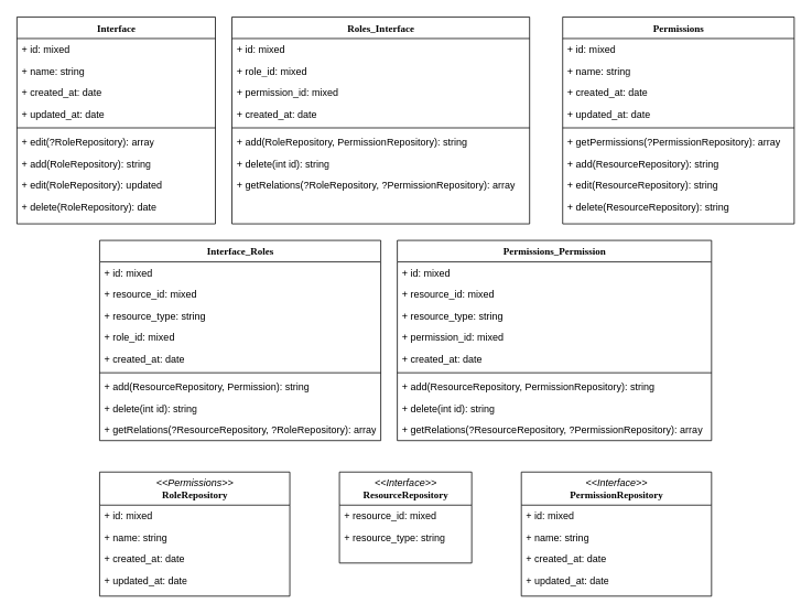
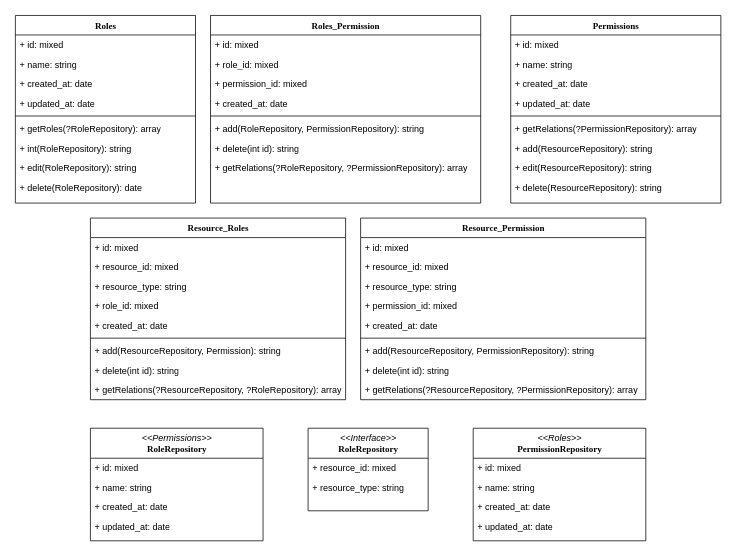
  <mxCell id="0" />
  <mxCell id="1" parent="0" />
  <mxCell id="2" value="Permissions" style="swimlane;html=1;fontStyle=1;align=center;verticalAlign=top;childLayout=stackLayout;horizontal=1;startSize=26;horizontalStack=0;resizeParent=1;resizeLast=0;collapsible=1;marginBottom=0;swimlaneFillColor=#ffffff;rounded=0;shadow=0;comic=0;labelBackgroundColor=none;strokeWidth=1;fillColor=none;fontFamily=Verdana;fontSize=12" vertex="1" parent="1"><mxGeometry x="680" y="20" width="280" height="250" as="geometry" /></mxCell>
  <mxCell id="3" value="+ id: mixed" style="text;html=1;strokeColor=none;fillColor=none;align=left;verticalAlign=top;spacingLeft=4;spacingRight=4;whiteSpace=wrap;overflow=hidden;rotatable=0;points=[[0,0.5],[1,0.5]];portConstraint=eastwest;" vertex="1" parent="2"><mxGeometry y="26" width="280" height="26" as="geometry" /></mxCell>
  <mxCell id="4" value="+ name: string" style="text;html=1;strokeColor=none;fillColor=none;align=left;verticalAlign=top;spacingLeft=4;spacingRight=4;whiteSpace=wrap;overflow=hidden;rotatable=0;points=[[0,0.5],[1,0.5]];portConstraint=eastwest;" vertex="1" parent="2"><mxGeometry y="52" width="280" height="26" as="geometry" /></mxCell>
  <mxCell id="5" value="+ created_at: date" style="text;html=1;strokeColor=none;fillColor=none;align=left;verticalAlign=top;spacingLeft=4;spacingRight=4;whiteSpace=wrap;overflow=hidden;rotatable=0;points=[[0,0.5],[1,0.5]];portConstraint=eastwest;" vertex="1" parent="2"><mxGeometry y="78" width="280" height="26" as="geometry" /></mxCell>
  <mxCell id="6" value="+ updated_at: date" style="text;html=1;strokeColor=none;fillColor=none;align=left;verticalAlign=top;spacingLeft=4;spacingRight=4;whiteSpace=wrap;overflow=hidden;rotatable=0;points=[[0,0.5],[1,0.5]];portConstraint=eastwest;" vertex="1" parent="2"><mxGeometry y="104" width="280" height="26" as="geometry" /></mxCell>
  <mxCell id="7" value="" style="line;html=1;strokeWidth=1;fillColor=none;align=left;verticalAlign=middle;spacingTop=-1;spacingLeft=3;spacingRight=3;rotatable=0;labelPosition=right;points=[];portConstraint=eastwest;" vertex="1" parent="2"><mxGeometry y="130" width="280" height="8" as="geometry" /></mxCell>
- <mxCell id="8" value="+ getPermissions(?PermissionRepository): array" style="text;html=1;strokeColor=none;fillColor=none;align=left;verticalAlign=top;spacingLeft=4;spacingRight=4;whiteSpace=wrap;overflow=hidden;rotatable=0;points=[[0,0.5],[1,0.5]];portConstraint=eastwest;" vertex="1" parent="2"><mxGeometry y="138" width="280" height="26" as="geometry" /></mxCell>
+ <mxCell id="8" value="+ getRelations(?PermissionRepository): array" style="text;html=1;strokeColor=none;fillColor=none;align=left;verticalAlign=top;spacingLeft=4;spacingRight=4;whiteSpace=wrap;overflow=hidden;rotatable=0;points=[[0,0.5],[1,0.5]];portConstraint=eastwest;" vertex="1" parent="2"><mxGeometry y="138" width="280" height="26" as="geometry" /></mxCell>
  <mxCell id="9" value="+ add(ResourceRepository): string" style="text;html=1;strokeColor=none;fillColor=none;align=left;verticalAlign=top;spacingLeft=4;spacingRight=4;whiteSpace=wrap;overflow=hidden;rotatable=0;points=[[0,0.5],[1,0.5]];portConstraint=eastwest;" vertex="1" parent="2"><mxGeometry y="164" width="280" height="26" as="geometry" /></mxCell>
  <mxCell id="10" value="+ edit(ResourceRepository): string" style="text;html=1;strokeColor=none;fillColor=none;align=left;verticalAlign=top;spacingLeft=4;spacingRight=4;whiteSpace=wrap;overflow=hidden;rotatable=0;points=[[0,0.5],[1,0.5]];portConstraint=eastwest;" vertex="1" parent="2"><mxGeometry y="190" width="280" height="26" as="geometry" /></mxCell>
  <mxCell id="11" value="+ delete(ResourceRepository): string" style="text;html=1;strokeColor=none;fillColor=none;align=left;verticalAlign=top;spacingLeft=4;spacingRight=4;whiteSpace=wrap;overflow=hidden;rotatable=0;points=[[0,0.5],[1,0.5]];portConstraint=eastwest;" vertex="1" parent="2"><mxGeometry y="216" width="280" height="34" as="geometry" /></mxCell>
- <mxCell id="12" value="Roles_Interface" style="swimlane;html=1;fontStyle=1;align=center;verticalAlign=top;childLayout=stackLayout;horizontal=1;startSize=26;horizontalStack=0;resizeParent=1;resizeLast=0;collapsible=1;marginBottom=0;swimlaneFillColor=#ffffff;rounded=0;shadow=0;comic=0;labelBackgroundColor=none;strokeWidth=1;fillColor=none;fontFamily=Verdana;fontSize=12" vertex="1" parent="1"><mxGeometry x="280" y="20" width="360" height="250" as="geometry" /></mxCell>
+ <mxCell id="12" value="Roles_Permission" style="swimlane;html=1;fontStyle=1;align=center;verticalAlign=top;childLayout=stackLayout;horizontal=1;startSize=26;horizontalStack=0;resizeParent=1;resizeLast=0;collapsible=1;marginBottom=0;swimlaneFillColor=#ffffff;rounded=0;shadow=0;comic=0;labelBackgroundColor=none;strokeWidth=1;fillColor=none;fontFamily=Verdana;fontSize=12" vertex="1" parent="1"><mxGeometry x="280" y="20" width="360" height="250" as="geometry" /></mxCell>
  <mxCell id="13" value="+ id: mixed" style="text;html=1;strokeColor=none;fillColor=none;align=left;verticalAlign=top;spacingLeft=4;spacingRight=4;whiteSpace=wrap;overflow=hidden;rotatable=0;points=[[0,0.5],[1,0.5]];portConstraint=eastwest;" vertex="1" parent="12"><mxGeometry y="26" width="360" height="26" as="geometry" /></mxCell>
  <mxCell id="14" value="+ role_id: mixed" style="text;html=1;strokeColor=none;fillColor=none;align=left;verticalAlign=top;spacingLeft=4;spacingRight=4;whiteSpace=wrap;overflow=hidden;rotatable=0;points=[[0,0.5],[1,0.5]];portConstraint=eastwest;" vertex="1" parent="12"><mxGeometry y="52" width="360" height="26" as="geometry" /></mxCell>
  <mxCell id="15" value="+ permission_id: mixed" style="text;html=1;strokeColor=none;fillColor=none;align=left;verticalAlign=top;spacingLeft=4;spacingRight=4;whiteSpace=wrap;overflow=hidden;rotatable=0;points=[[0,0.5],[1,0.5]];portConstraint=eastwest;" vertex="1" parent="12"><mxGeometry y="78" width="360" height="26" as="geometry" /></mxCell>
  <mxCell id="16" value="+ created_at: date" style="text;html=1;strokeColor=none;fillColor=none;align=left;verticalAlign=top;spacingLeft=4;spacingRight=4;whiteSpace=wrap;overflow=hidden;rotatable=0;points=[[0,0.5],[1,0.5]];portConstraint=eastwest;" vertex="1" parent="12"><mxGeometry y="104" width="360" height="26" as="geometry" /></mxCell>
  <mxCell id="17" value="" style="line;html=1;strokeWidth=1;fillColor=none;align=left;verticalAlign=middle;spacingTop=-1;spacingLeft=3;spacingRight=3;rotatable=0;labelPosition=right;points=[];portConstraint=eastwest;" vertex="1" parent="12"><mxGeometry y="130" width="360" height="8" as="geometry" /></mxCell>
  <mxCell id="18" value="+ add(RoleRepository, PermissionRepository): string" style="text;html=1;strokeColor=none;fillColor=none;align=left;verticalAlign=top;spacingLeft=4;spacingRight=4;whiteSpace=wrap;overflow=hidden;rotatable=0;points=[[0,0.5],[1,0.5]];portConstraint=eastwest;" vertex="1" parent="12"><mxGeometry y="138" width="360" height="26" as="geometry" /></mxCell>
  <mxCell id="19" value="+ delete(int id): string" style="text;html=1;strokeColor=none;fillColor=none;align=left;verticalAlign=top;spacingLeft=4;spacingRight=4;whiteSpace=wrap;overflow=hidden;rotatable=0;points=[[0,0.5],[1,0.5]];portConstraint=eastwest;" vertex="1" parent="12"><mxGeometry y="164" width="360" height="26" as="geometry" /></mxCell>
  <mxCell id="20" value="+ getRelations(?RoleRepository, ?PermissionRepository): array" style="text;html=1;strokeColor=none;fillColor=none;align=left;verticalAlign=top;spacingLeft=4;spacingRight=4;whiteSpace=wrap;overflow=hidden;rotatable=0;points=[[0,0.5],[1,0.5]];portConstraint=eastwest;" vertex="1" parent="12"><mxGeometry y="190" width="360" height="26" as="geometry" /></mxCell>
- <mxCell id="21" value="Interface_Roles" style="swimlane;html=1;fontStyle=1;align=center;verticalAlign=top;childLayout=stackLayout;horizontal=1;startSize=26;horizontalStack=0;resizeParent=1;resizeLast=0;collapsible=1;marginBottom=0;swimlaneFillColor=#ffffff;rounded=0;shadow=0;comic=0;labelBackgroundColor=none;strokeWidth=1;fillColor=none;fontFamily=Verdana;fontSize=12" vertex="1" parent="1"><mxGeometry x="120" y="290" width="340" height="242" as="geometry" /></mxCell>
+ <mxCell id="21" value="Resource_Roles" style="swimlane;html=1;fontStyle=1;align=center;verticalAlign=top;childLayout=stackLayout;horizontal=1;startSize=26;horizontalStack=0;resizeParent=1;resizeLast=0;collapsible=1;marginBottom=0;swimlaneFillColor=#ffffff;rounded=0;shadow=0;comic=0;labelBackgroundColor=none;strokeWidth=1;fillColor=none;fontFamily=Verdana;fontSize=12" vertex="1" parent="1"><mxGeometry x="120" y="290" width="340" height="242" as="geometry" /></mxCell>
  <mxCell id="22" value="+ id: mixed" style="text;html=1;strokeColor=none;fillColor=none;align=left;verticalAlign=top;spacingLeft=4;spacingRight=4;whiteSpace=wrap;overflow=hidden;rotatable=0;points=[[0,0.5],[1,0.5]];portConstraint=eastwest;" vertex="1" parent="21"><mxGeometry y="26" width="340" height="26" as="geometry" /></mxCell>
  <mxCell id="23" value="+ resource_id: mixed" style="text;html=1;strokeColor=none;fillColor=none;align=left;verticalAlign=top;spacingLeft=4;spacingRight=4;whiteSpace=wrap;overflow=hidden;rotatable=0;points=[[0,0.5],[1,0.5]];portConstraint=eastwest;" vertex="1" parent="21"><mxGeometry y="52" width="340" height="26" as="geometry" /></mxCell>
  <mxCell id="24" value="+ resource_type: string" style="text;html=1;strokeColor=none;fillColor=none;align=left;verticalAlign=top;spacingLeft=4;spacingRight=4;whiteSpace=wrap;overflow=hidden;rotatable=0;points=[[0,0.5],[1,0.5]];portConstraint=eastwest;" vertex="1" parent="21"><mxGeometry y="78" width="340" height="26" as="geometry" /></mxCell>
  <mxCell id="25" value="+ role_id: mixed" style="text;html=1;strokeColor=none;fillColor=none;align=left;verticalAlign=top;spacingLeft=4;spacingRight=4;whiteSpace=wrap;overflow=hidden;rotatable=0;points=[[0,0.5],[1,0.5]];portConstraint=eastwest;" vertex="1" parent="21"><mxGeometry y="104" width="340" height="26" as="geometry" /></mxCell>
  <mxCell id="26" value="+ created_at: date" style="text;html=1;strokeColor=none;fillColor=none;align=left;verticalAlign=top;spacingLeft=4;spacingRight=4;whiteSpace=wrap;overflow=hidden;rotatable=0;points=[[0,0.5],[1,0.5]];portConstraint=eastwest;" vertex="1" parent="21"><mxGeometry y="130" width="340" height="26" as="geometry" /></mxCell>
  <mxCell id="27" value="" style="line;html=1;strokeWidth=1;fillColor=none;align=left;verticalAlign=middle;spacingTop=-1;spacingLeft=3;spacingRight=3;rotatable=0;labelPosition=right;points=[];portConstraint=eastwest;" vertex="1" parent="21"><mxGeometry y="156" width="340" height="8" as="geometry" /></mxCell>
  <mxCell id="28" value="+ add(ResourceRepository, Permission): string" style="text;html=1;strokeColor=none;fillColor=none;align=left;verticalAlign=top;spacingLeft=4;spacingRight=4;whiteSpace=wrap;overflow=hidden;rotatable=0;points=[[0,0.5],[1,0.5]];portConstraint=eastwest;" vertex="1" parent="21"><mxGeometry y="164" width="340" height="26" as="geometry" /></mxCell>
  <mxCell id="29" value="+ delete(int id): string" style="text;html=1;strokeColor=none;fillColor=none;align=left;verticalAlign=top;spacingLeft=4;spacingRight=4;whiteSpace=wrap;overflow=hidden;rotatable=0;points=[[0,0.5],[1,0.5]];portConstraint=eastwest;" vertex="1" parent="21"><mxGeometry y="190" width="340" height="26" as="geometry" /></mxCell>
  <mxCell id="30" value="+ getRelations(?ResourceRepository, ?RoleRepository): array" style="text;html=1;strokeColor=none;fillColor=none;align=left;verticalAlign=top;spacingLeft=4;spacingRight=4;whiteSpace=wrap;overflow=hidden;rotatable=0;points=[[0,0.5],[1,0.5]];portConstraint=eastwest;" vertex="1" parent="21"><mxGeometry y="216" width="340" height="26" as="geometry" /></mxCell>
- <mxCell id="31" value="&lt;i style=&quot;font-family: &amp;#34;helvetica&amp;#34; ; font-weight: 400&quot;&gt;&amp;lt;&amp;lt;Interface&amp;gt;&amp;gt;&lt;br&gt;&lt;/i&gt;ResourceRepository" style="swimlane;html=1;fontStyle=1;align=center;verticalAlign=top;childLayout=stackLayout;horizontal=1;startSize=40;horizontalStack=0;resizeParent=1;resizeLast=0;collapsible=1;marginBottom=0;swimlaneFillColor=#ffffff;rounded=0;shadow=0;comic=0;labelBackgroundColor=none;strokeWidth=1;fillColor=none;fontFamily=Verdana;fontSize=12" vertex="1" parent="1"><mxGeometry x="410" y="570" width="160" height="110" as="geometry" /></mxCell>
+ <mxCell id="31" value="&lt;i style=&quot;font-family: &amp;#34;helvetica&amp;#34; ; font-weight: 400&quot;&gt;&amp;lt;&amp;lt;Interface&amp;gt;&amp;gt;&lt;br&gt;&lt;/i&gt;RoleRepository" style="swimlane;html=1;fontStyle=1;align=center;verticalAlign=top;childLayout=stackLayout;horizontal=1;startSize=40;horizontalStack=0;resizeParent=1;resizeLast=0;collapsible=1;marginBottom=0;swimlaneFillColor=#ffffff;rounded=0;shadow=0;comic=0;labelBackgroundColor=none;strokeWidth=1;fillColor=none;fontFamily=Verdana;fontSize=12" vertex="1" parent="1"><mxGeometry x="410" y="570" width="160" height="110" as="geometry" /></mxCell>
  <mxCell id="32" value="+ resource_id: mixed" style="text;html=1;strokeColor=none;fillColor=none;align=left;verticalAlign=top;spacingLeft=4;spacingRight=4;whiteSpace=wrap;overflow=hidden;rotatable=0;points=[[0,0.5],[1,0.5]];portConstraint=eastwest;" vertex="1" parent="31"><mxGeometry y="40" width="160" height="26" as="geometry" /></mxCell>
  <mxCell id="33" value="+ resource_type: string" style="text;html=1;strokeColor=none;fillColor=none;align=left;verticalAlign=top;spacingLeft=4;spacingRight=4;whiteSpace=wrap;overflow=hidden;rotatable=0;points=[[0,0.5],[1,0.5]];portConstraint=eastwest;" vertex="1" parent="31"><mxGeometry y="66" width="160" height="26" as="geometry" /></mxCell>
- <mxCell id="34" value="Interface" style="swimlane;html=1;fontStyle=1;align=center;verticalAlign=top;childLayout=stackLayout;horizontal=1;startSize=26;horizontalStack=0;resizeParent=1;resizeLast=0;collapsible=1;marginBottom=0;swimlaneFillColor=#ffffff;rounded=0;shadow=0;comic=0;labelBackgroundColor=none;strokeWidth=1;fillColor=none;fontFamily=Verdana;fontSize=12" vertex="1" parent="1"><mxGeometry x="20" y="20" width="240" height="250" as="geometry" /></mxCell>
+ <mxCell id="34" value="Roles" style="swimlane;html=1;fontStyle=1;align=center;verticalAlign=top;childLayout=stackLayout;horizontal=1;startSize=26;horizontalStack=0;resizeParent=1;resizeLast=0;collapsible=1;marginBottom=0;swimlaneFillColor=#ffffff;rounded=0;shadow=0;comic=0;labelBackgroundColor=none;strokeWidth=1;fillColor=none;fontFamily=Verdana;fontSize=12" vertex="1" parent="1"><mxGeometry x="20" y="20" width="240" height="250" as="geometry" /></mxCell>
  <mxCell id="35" value="+ id: mixed" style="text;html=1;strokeColor=none;fillColor=none;align=left;verticalAlign=top;spacingLeft=4;spacingRight=4;whiteSpace=wrap;overflow=hidden;rotatable=0;points=[[0,0.5],[1,0.5]];portConstraint=eastwest;" vertex="1" parent="34"><mxGeometry y="26" width="240" height="26" as="geometry" /></mxCell>
  <mxCell id="36" value="+ name: string" style="text;html=1;strokeColor=none;fillColor=none;align=left;verticalAlign=top;spacingLeft=4;spacingRight=4;whiteSpace=wrap;overflow=hidden;rotatable=0;points=[[0,0.5],[1,0.5]];portConstraint=eastwest;" vertex="1" parent="34"><mxGeometry y="52" width="240" height="26" as="geometry" /></mxCell>
  <mxCell id="37" value="+ created_at: date" style="text;html=1;strokeColor=none;fillColor=none;align=left;verticalAlign=top;spacingLeft=4;spacingRight=4;whiteSpace=wrap;overflow=hidden;rotatable=0;points=[[0,0.5],[1,0.5]];portConstraint=eastwest;" vertex="1" parent="34"><mxGeometry y="78" width="240" height="26" as="geometry" /></mxCell>
  <mxCell id="38" value="+ updated_at: date" style="text;html=1;strokeColor=none;fillColor=none;align=left;verticalAlign=top;spacingLeft=4;spacingRight=4;whiteSpace=wrap;overflow=hidden;rotatable=0;points=[[0,0.5],[1,0.5]];portConstraint=eastwest;" vertex="1" parent="34"><mxGeometry y="104" width="240" height="26" as="geometry" /></mxCell>
  <mxCell id="39" value="" style="line;html=1;strokeWidth=1;fillColor=none;align=left;verticalAlign=middle;spacingTop=-1;spacingLeft=3;spacingRight=3;rotatable=0;labelPosition=right;points=[];portConstraint=eastwest;" vertex="1" parent="34"><mxGeometry y="130" width="240" height="8" as="geometry" /></mxCell>
- <mxCell id="40" value="+ edit(?RoleRepository): array" style="text;html=1;strokeColor=none;fillColor=none;align=left;verticalAlign=top;spacingLeft=4;spacingRight=4;whiteSpace=wrap;overflow=hidden;rotatable=0;points=[[0,0.5],[1,0.5]];portConstraint=eastwest;" vertex="1" parent="34"><mxGeometry y="138" width="240" height="26" as="geometry" /></mxCell>
- <mxCell id="41" value="+ add(RoleRepository): string" style="text;html=1;strokeColor=none;fillColor=none;align=left;verticalAlign=top;spacingLeft=4;spacingRight=4;whiteSpace=wrap;overflow=hidden;rotatable=0;points=[[0,0.5],[1,0.5]];portConstraint=eastwest;" vertex="1" parent="34"><mxGeometry y="164" width="240" height="26" as="geometry" /></mxCell>
- <mxCell id="42" value="+ edit(RoleRepository): updated" style="text;html=1;strokeColor=none;fillColor=none;align=left;verticalAlign=top;spacingLeft=4;spacingRight=4;whiteSpace=wrap;overflow=hidden;rotatable=0;points=[[0,0.5],[1,0.5]];portConstraint=eastwest;" vertex="1" parent="34"><mxGeometry y="190" width="240" height="26" as="geometry" /></mxCell>
+ <mxCell id="40" value="+ getRoles(?RoleRepository): array" style="text;html=1;strokeColor=none;fillColor=none;align=left;verticalAlign=top;spacingLeft=4;spacingRight=4;whiteSpace=wrap;overflow=hidden;rotatable=0;points=[[0,0.5],[1,0.5]];portConstraint=eastwest;" vertex="1" parent="34"><mxGeometry y="138" width="240" height="26" as="geometry" /></mxCell>
+ <mxCell id="41" value="+ int(RoleRepository): string" style="text;html=1;strokeColor=none;fillColor=none;align=left;verticalAlign=top;spacingLeft=4;spacingRight=4;whiteSpace=wrap;overflow=hidden;rotatable=0;points=[[0,0.5],[1,0.5]];portConstraint=eastwest;" vertex="1" parent="34"><mxGeometry y="164" width="240" height="26" as="geometry" /></mxCell>
+ <mxCell id="42" value="+ edit(RoleRepository): string" style="text;html=1;strokeColor=none;fillColor=none;align=left;verticalAlign=top;spacingLeft=4;spacingRight=4;whiteSpace=wrap;overflow=hidden;rotatable=0;points=[[0,0.5],[1,0.5]];portConstraint=eastwest;" vertex="1" parent="34"><mxGeometry y="190" width="240" height="26" as="geometry" /></mxCell>
  <mxCell id="43" value="+ delete(RoleRepository): date" style="text;html=1;strokeColor=none;fillColor=none;align=left;verticalAlign=top;spacingLeft=4;spacingRight=4;whiteSpace=wrap;overflow=hidden;rotatable=0;points=[[0,0.5],[1,0.5]];portConstraint=eastwest;" vertex="1" parent="34"><mxGeometry y="216" width="240" height="34" as="geometry" /></mxCell>
- <mxCell id="44" value="Permissions_Permission" style="swimlane;html=1;fontStyle=1;align=center;verticalAlign=top;childLayout=stackLayout;horizontal=1;startSize=26;horizontalStack=0;resizeParent=1;resizeLast=0;collapsible=1;marginBottom=0;swimlaneFillColor=#ffffff;rounded=0;shadow=0;comic=0;labelBackgroundColor=none;strokeWidth=1;fillColor=none;fontFamily=Verdana;fontSize=12" vertex="1" parent="1"><mxGeometry x="480" y="290" width="380" height="242" as="geometry" /></mxCell>
+ <mxCell id="44" value="Resource_Permission" style="swimlane;html=1;fontStyle=1;align=center;verticalAlign=top;childLayout=stackLayout;horizontal=1;startSize=26;horizontalStack=0;resizeParent=1;resizeLast=0;collapsible=1;marginBottom=0;swimlaneFillColor=#ffffff;rounded=0;shadow=0;comic=0;labelBackgroundColor=none;strokeWidth=1;fillColor=none;fontFamily=Verdana;fontSize=12" vertex="1" parent="1"><mxGeometry x="480" y="290" width="380" height="242" as="geometry" /></mxCell>
  <mxCell id="45" value="+ id: mixed" style="text;html=1;strokeColor=none;fillColor=none;align=left;verticalAlign=top;spacingLeft=4;spacingRight=4;whiteSpace=wrap;overflow=hidden;rotatable=0;points=[[0,0.5],[1,0.5]];portConstraint=eastwest;" vertex="1" parent="44"><mxGeometry y="26" width="380" height="26" as="geometry" /></mxCell>
  <mxCell id="46" value="+ resource_id: mixed" style="text;html=1;strokeColor=none;fillColor=none;align=left;verticalAlign=top;spacingLeft=4;spacingRight=4;whiteSpace=wrap;overflow=hidden;rotatable=0;points=[[0,0.5],[1,0.5]];portConstraint=eastwest;" vertex="1" parent="44"><mxGeometry y="52" width="380" height="26" as="geometry" /></mxCell>
  <mxCell id="47" value="+ resource_type: string" style="text;html=1;strokeColor=none;fillColor=none;align=left;verticalAlign=top;spacingLeft=4;spacingRight=4;whiteSpace=wrap;overflow=hidden;rotatable=0;points=[[0,0.5],[1,0.5]];portConstraint=eastwest;" vertex="1" parent="44"><mxGeometry y="78" width="380" height="26" as="geometry" /></mxCell>
  <mxCell id="48" value="+ permission_id: mixed" style="text;html=1;strokeColor=none;fillColor=none;align=left;verticalAlign=top;spacingLeft=4;spacingRight=4;whiteSpace=wrap;overflow=hidden;rotatable=0;points=[[0,0.5],[1,0.5]];portConstraint=eastwest;" vertex="1" parent="44"><mxGeometry y="104" width="380" height="26" as="geometry" /></mxCell>
  <mxCell id="49" value="+ created_at: date" style="text;html=1;strokeColor=none;fillColor=none;align=left;verticalAlign=top;spacingLeft=4;spacingRight=4;whiteSpace=wrap;overflow=hidden;rotatable=0;points=[[0,0.5],[1,0.5]];portConstraint=eastwest;" vertex="1" parent="44"><mxGeometry y="130" width="380" height="26" as="geometry" /></mxCell>
  <mxCell id="50" value="" style="line;html=1;strokeWidth=1;fillColor=none;align=left;verticalAlign=middle;spacingTop=-1;spacingLeft=3;spacingRight=3;rotatable=0;labelPosition=right;points=[];portConstraint=eastwest;" vertex="1" parent="44"><mxGeometry y="156" width="380" height="8" as="geometry" /></mxCell>
  <mxCell id="51" value="+ add(ResourceRepository, PermissionRepository): string" style="text;html=1;strokeColor=none;fillColor=none;align=left;verticalAlign=top;spacingLeft=4;spacingRight=4;whiteSpace=wrap;overflow=hidden;rotatable=0;points=[[0,0.5],[1,0.5]];portConstraint=eastwest;" vertex="1" parent="44"><mxGeometry y="164" width="380" height="26" as="geometry" /></mxCell>
  <mxCell id="52" value="+ delete(int id): string" style="text;html=1;strokeColor=none;fillColor=none;align=left;verticalAlign=top;spacingLeft=4;spacingRight=4;whiteSpace=wrap;overflow=hidden;rotatable=0;points=[[0,0.5],[1,0.5]];portConstraint=eastwest;" vertex="1" parent="44"><mxGeometry y="190" width="380" height="26" as="geometry" /></mxCell>
  <mxCell id="53" value="+ getRelations(?ResourceRepository, ?PermissionRepository): array" style="text;html=1;strokeColor=none;fillColor=none;align=left;verticalAlign=top;spacingLeft=4;spacingRight=4;whiteSpace=wrap;overflow=hidden;rotatable=0;points=[[0,0.5],[1,0.5]];portConstraint=eastwest;" vertex="1" parent="44"><mxGeometry y="216" width="380" height="26" as="geometry" /></mxCell>
- <mxCell id="54" value="&lt;i style=&quot;font-family: &amp;#34;helvetica&amp;#34; ; font-weight: 400&quot;&gt;&amp;lt;&amp;lt;Interface&amp;gt;&amp;gt;&lt;br&gt;&lt;/i&gt;PermissionRepository" style="swimlane;html=1;fontStyle=1;align=center;verticalAlign=top;childLayout=stackLayout;horizontal=1;startSize=40;horizontalStack=0;resizeParent=1;resizeLast=0;collapsible=1;marginBottom=0;swimlaneFillColor=#ffffff;rounded=0;shadow=0;comic=0;labelBackgroundColor=none;strokeWidth=1;fillColor=none;fontFamily=Verdana;fontSize=12" vertex="1" parent="1"><mxGeometry x="630" y="570" width="230" height="150" as="geometry" /></mxCell>
+ <mxCell id="54" value="&lt;i style=&quot;font-family: &amp;#34;helvetica&amp;#34; ; font-weight: 400&quot;&gt;&amp;lt;&amp;lt;Roles&amp;gt;&amp;gt;&lt;br&gt;&lt;/i&gt;PermissionRepository" style="swimlane;html=1;fontStyle=1;align=center;verticalAlign=top;childLayout=stackLayout;horizontal=1;startSize=40;horizontalStack=0;resizeParent=1;resizeLast=0;collapsible=1;marginBottom=0;swimlaneFillColor=#ffffff;rounded=0;shadow=0;comic=0;labelBackgroundColor=none;strokeWidth=1;fillColor=none;fontFamily=Verdana;fontSize=12" vertex="1" parent="1"><mxGeometry x="630" y="570" width="230" height="150" as="geometry" /></mxCell>
  <mxCell id="55" value="+ id: mixed" style="text;html=1;strokeColor=none;fillColor=none;align=left;verticalAlign=top;spacingLeft=4;spacingRight=4;whiteSpace=wrap;overflow=hidden;rotatable=0;points=[[0,0.5],[1,0.5]];portConstraint=eastwest;" vertex="1" parent="54"><mxGeometry y="40" width="230" height="26" as="geometry" /></mxCell>
  <mxCell id="56" value="+ name: string" style="text;html=1;strokeColor=none;fillColor=none;align=left;verticalAlign=top;spacingLeft=4;spacingRight=4;whiteSpace=wrap;overflow=hidden;rotatable=0;points=[[0,0.5],[1,0.5]];portConstraint=eastwest;" vertex="1" parent="54"><mxGeometry y="66" width="230" height="26" as="geometry" /></mxCell>
  <mxCell id="57" value="+ created_at: date" style="text;html=1;strokeColor=none;fillColor=none;align=left;verticalAlign=top;spacingLeft=4;spacingRight=4;whiteSpace=wrap;overflow=hidden;rotatable=0;points=[[0,0.5],[1,0.5]];portConstraint=eastwest;" vertex="1" parent="54"><mxGeometry y="92" width="230" height="26" as="geometry" /></mxCell>
  <mxCell id="58" value="+ updated_at: date" style="text;html=1;strokeColor=none;fillColor=none;align=left;verticalAlign=top;spacingLeft=4;spacingRight=4;whiteSpace=wrap;overflow=hidden;rotatable=0;points=[[0,0.5],[1,0.5]];portConstraint=eastwest;" vertex="1" parent="54"><mxGeometry y="118" width="230" height="26" as="geometry" /></mxCell>
  <mxCell id="59" value="&lt;i style=&quot;font-family: &amp;#34;helvetica&amp;#34; ; font-weight: 400&quot;&gt;&amp;lt;&amp;lt;Permissions&amp;gt;&amp;gt;&lt;br&gt;&lt;/i&gt;RoleRepository" style="swimlane;html=1;fontStyle=1;align=center;verticalAlign=top;childLayout=stackLayout;horizontal=1;startSize=40;horizontalStack=0;resizeParent=1;resizeLast=0;collapsible=1;marginBottom=0;swimlaneFillColor=#ffffff;rounded=0;shadow=0;comic=0;labelBackgroundColor=none;strokeWidth=1;fillColor=none;fontFamily=Verdana;fontSize=12" vertex="1" parent="1"><mxGeometry x="120" y="570" width="230" height="150" as="geometry" /></mxCell>
  <mxCell id="60" value="+ id: mixed" style="text;html=1;strokeColor=none;fillColor=none;align=left;verticalAlign=top;spacingLeft=4;spacingRight=4;whiteSpace=wrap;overflow=hidden;rotatable=0;points=[[0,0.5],[1,0.5]];portConstraint=eastwest;" vertex="1" parent="59"><mxGeometry y="40" width="230" height="26" as="geometry" /></mxCell>
  <mxCell id="61" value="+ name: string" style="text;html=1;strokeColor=none;fillColor=none;align=left;verticalAlign=top;spacingLeft=4;spacingRight=4;whiteSpace=wrap;overflow=hidden;rotatable=0;points=[[0,0.5],[1,0.5]];portConstraint=eastwest;" vertex="1" parent="59"><mxGeometry y="66" width="230" height="26" as="geometry" /></mxCell>
  <mxCell id="62" value="+ created_at: date" style="text;html=1;strokeColor=none;fillColor=none;align=left;verticalAlign=top;spacingLeft=4;spacingRight=4;whiteSpace=wrap;overflow=hidden;rotatable=0;points=[[0,0.5],[1,0.5]];portConstraint=eastwest;" vertex="1" parent="59"><mxGeometry y="92" width="230" height="26" as="geometry" /></mxCell>
  <mxCell id="63" value="+ updated_at: date" style="text;html=1;strokeColor=none;fillColor=none;align=left;verticalAlign=top;spacingLeft=4;spacingRight=4;whiteSpace=wrap;overflow=hidden;rotatable=0;points=[[0,0.5],[1,0.5]];portConstraint=eastwest;" vertex="1" parent="59"><mxGeometry y="118" width="230" height="26" as="geometry" /></mxCell>
